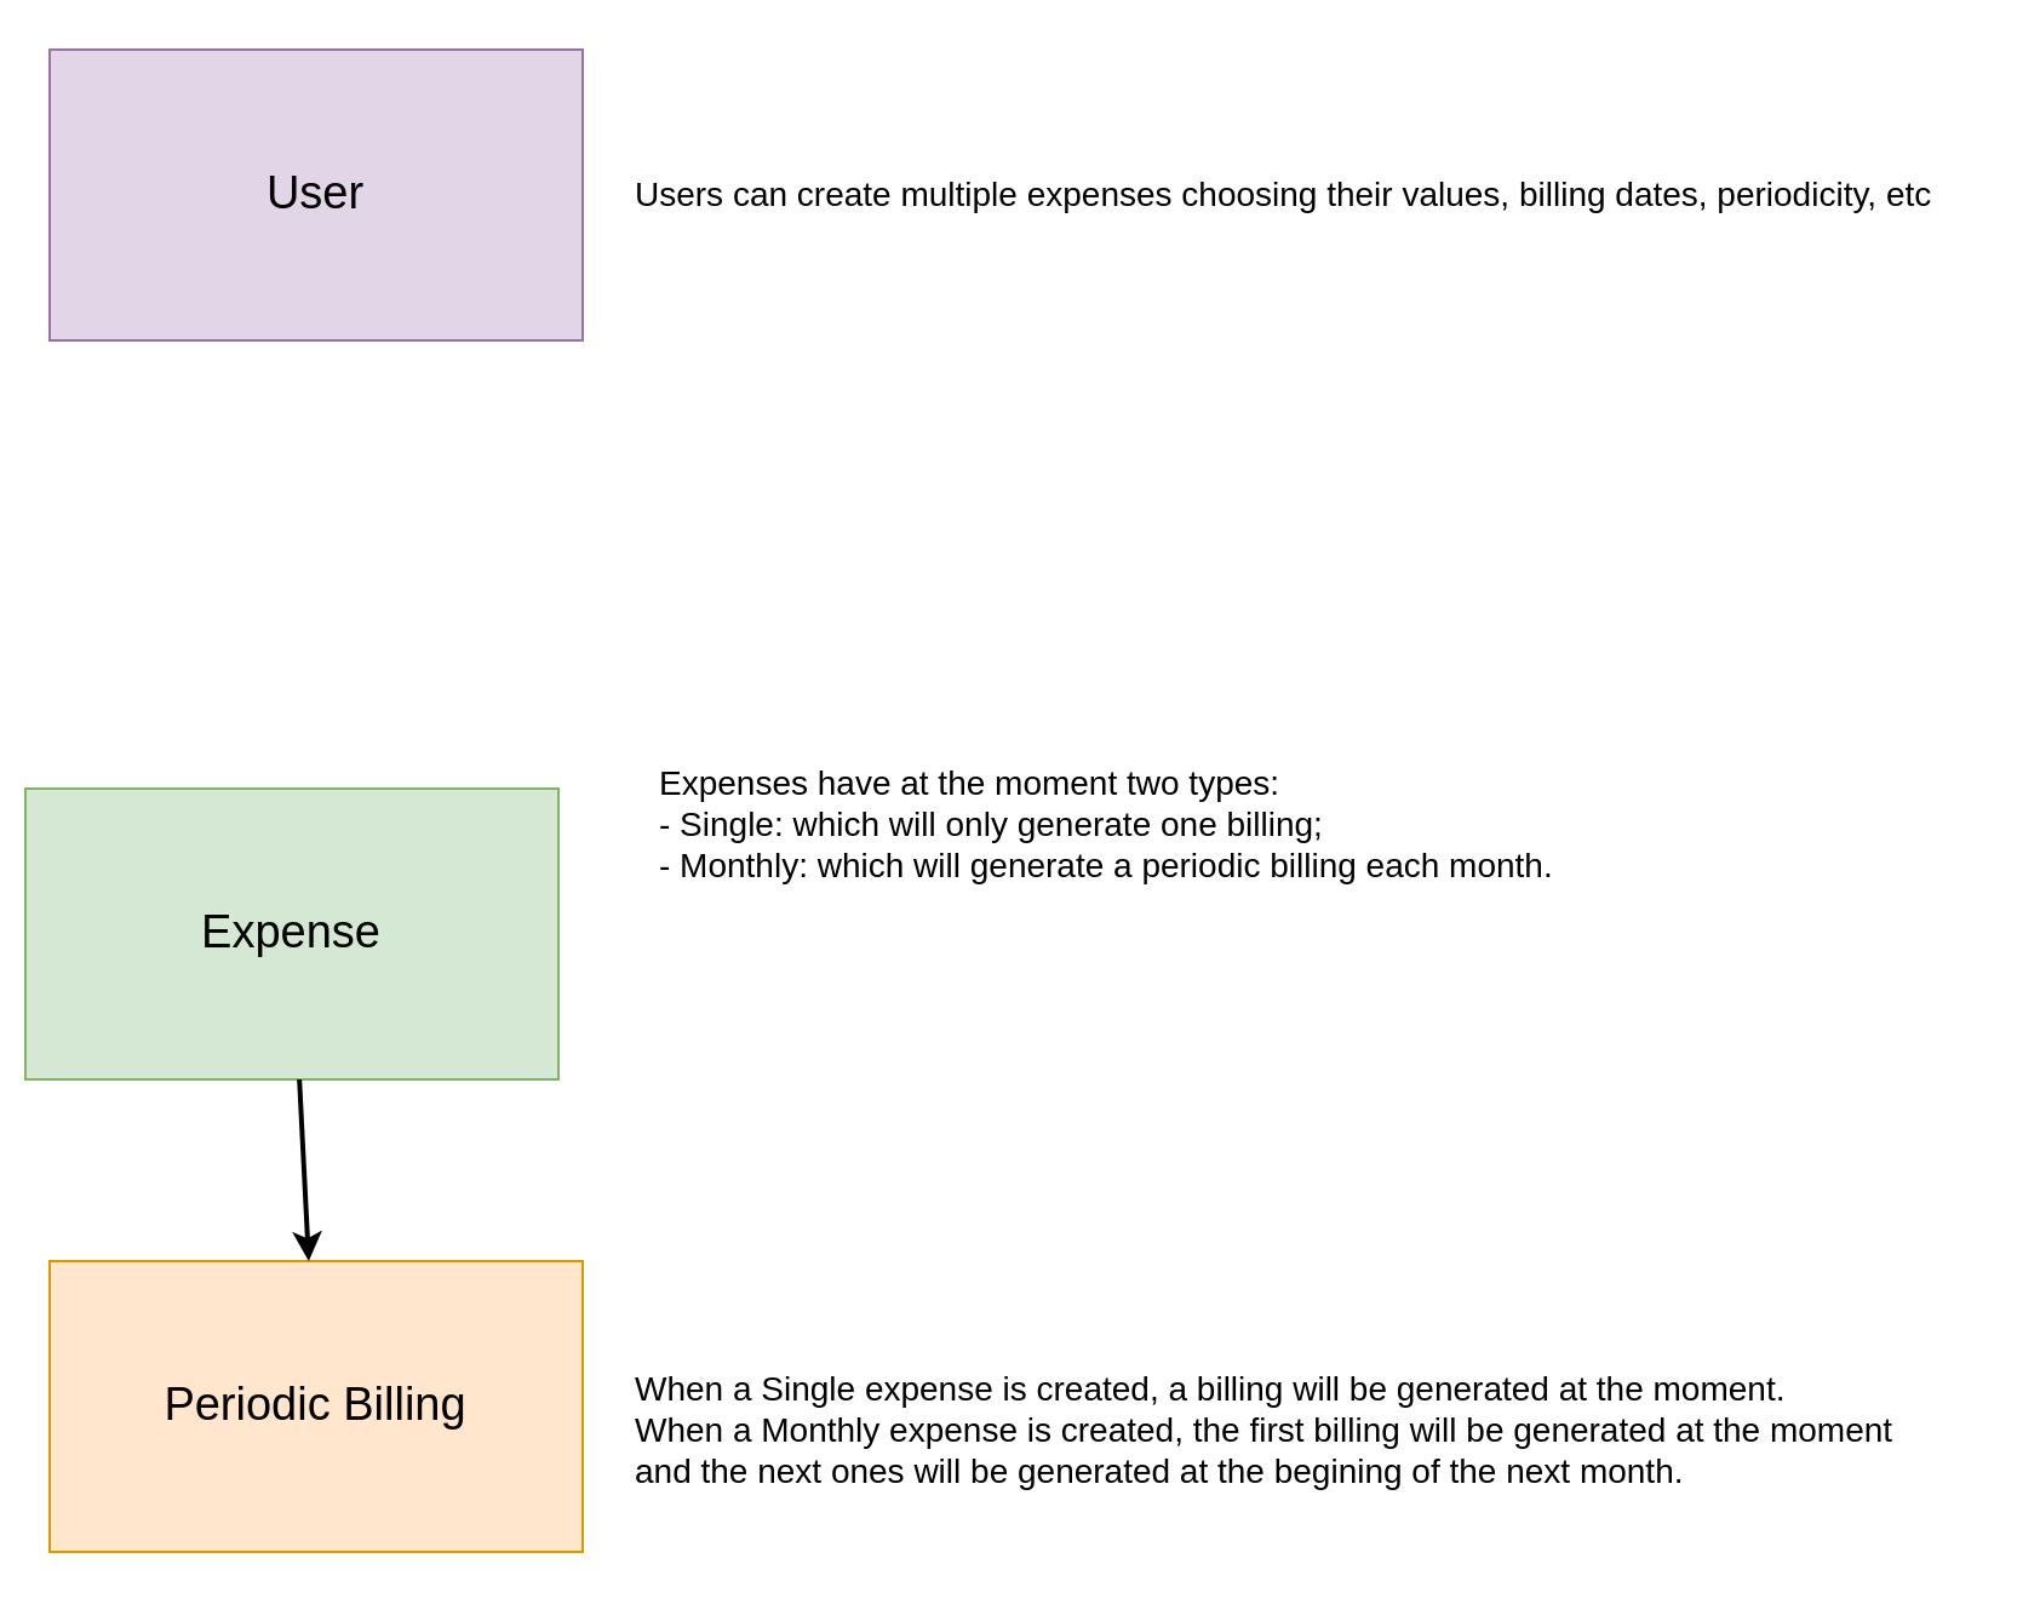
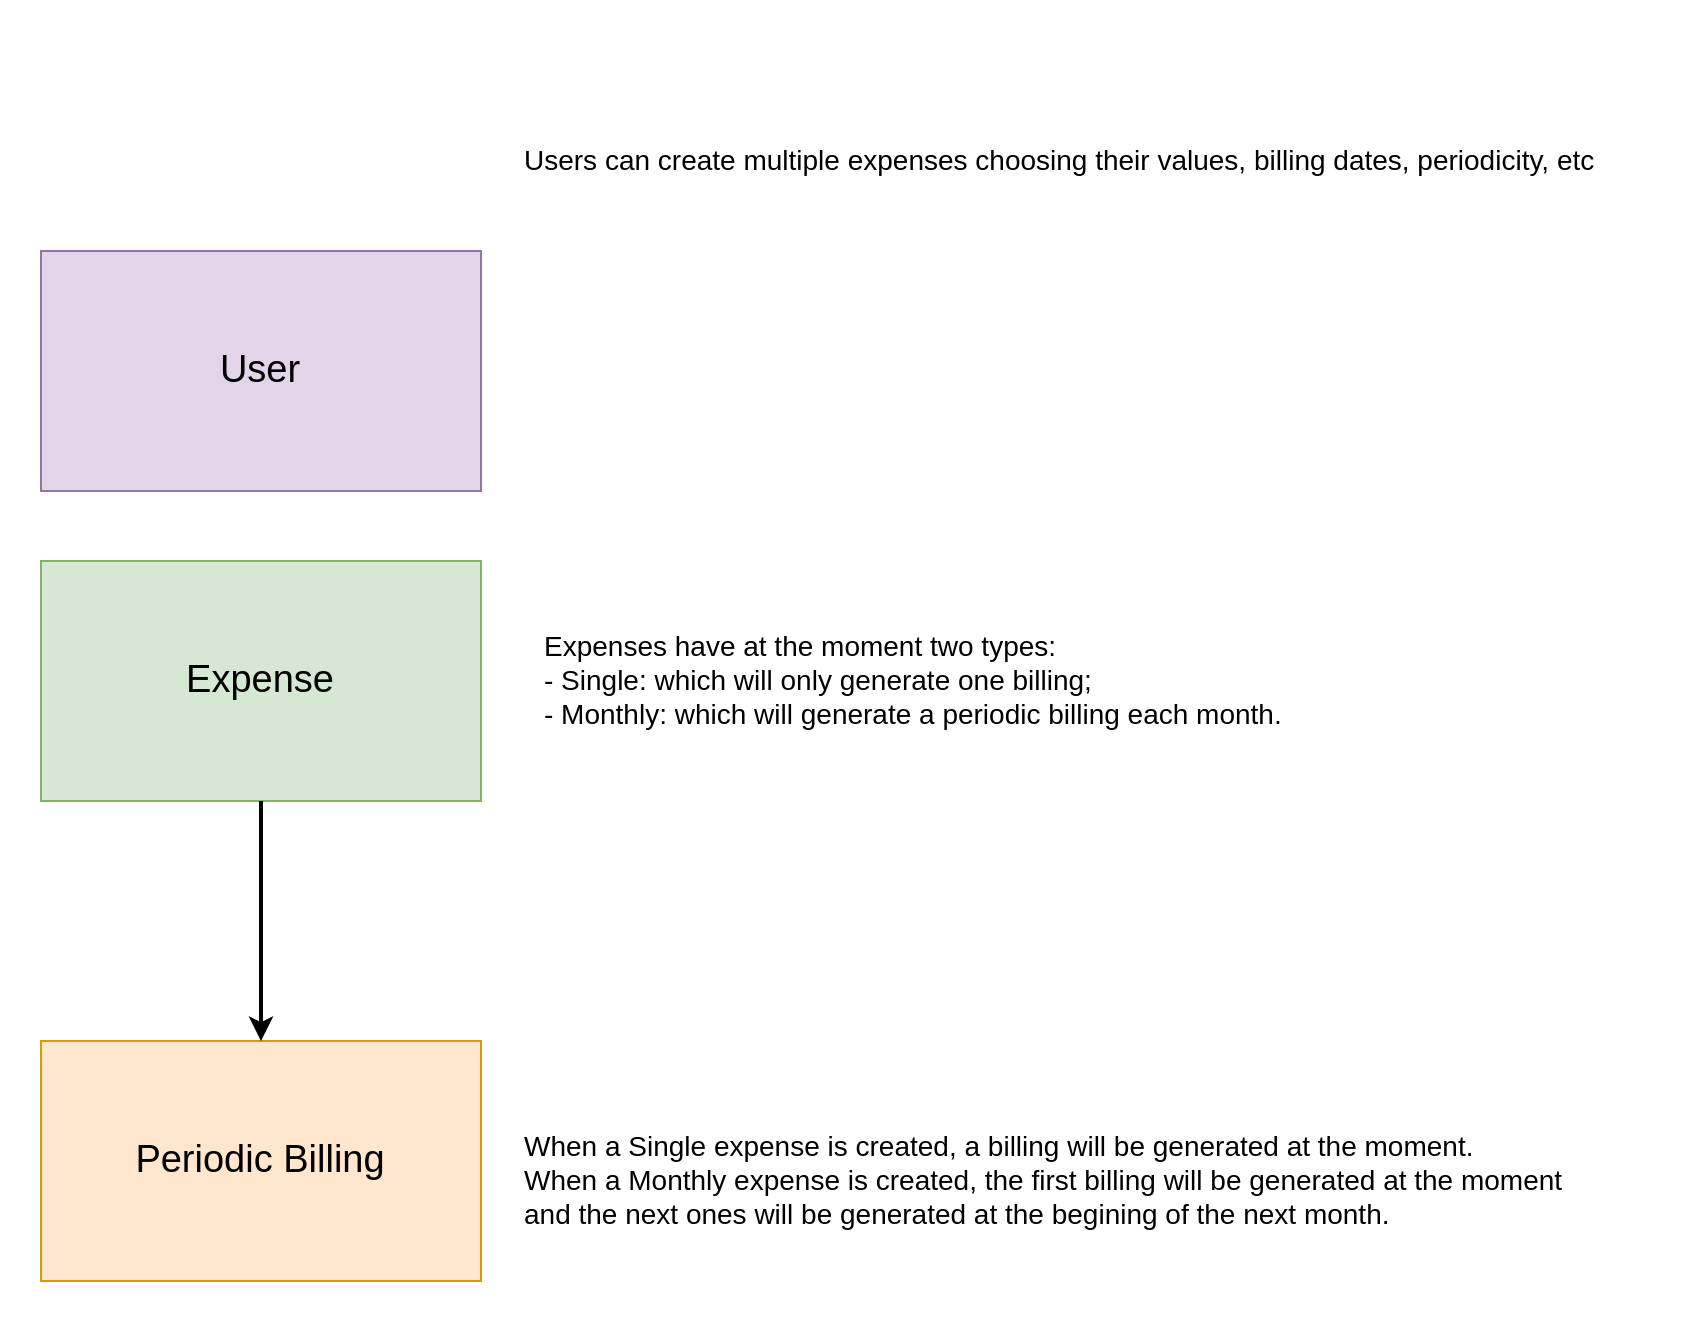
  <mxCell id="0" />
  <mxCell id="1" parent="0" />
- <mxCell id="2" value="&lt;div&gt;&lt;font style=&quot;font-size: 19px;&quot;&gt;Expense&lt;br&gt;&lt;/font&gt;&lt;/div&gt;" style="rounded=0;whiteSpace=wrap;html=1;fillColor=#d5e8d4;strokeColor=#82b366;" parent="1" vertex="1"><mxGeometry x="10" y="325" width="220" height="120" as="geometry" /></mxCell>
+ <mxCell id="2" value="&lt;div&gt;&lt;font style=&quot;font-size: 19px;&quot;&gt;Expense&lt;br&gt;&lt;/font&gt;&lt;/div&gt;" style="rounded=0;whiteSpace=wrap;html=1;fillColor=#d5e8d4;strokeColor=#82b366;" parent="1" vertex="1"><mxGeometry x="20" y="280" width="220" height="120" as="geometry" /></mxCell>
  <mxCell id="3" value="&lt;font style=&quot;font-size: 19px;&quot;&gt;Periodic Billing&lt;/font&gt;" style="rounded=0;whiteSpace=wrap;html=1;fillColor=#ffe6cc;strokeColor=#d79b00;" parent="1" vertex="1"><mxGeometry x="20" y="520" width="220" height="120" as="geometry" /></mxCell>
  <mxCell id="4" value="" style="endArrow=classic;html=1;rounded=0;strokeWidth=2;" parent="1" source="2" target="3" edge="1"><mxGeometry width="50" height="50" relative="1" as="geometry"><mxPoint x="138" y="450" as="sourcePoint" /><mxPoint x="430" y="370" as="targetPoint" /></mxGeometry></mxCell>
- <mxCell id="5" value="&lt;div&gt;&lt;font style=&quot;font-size: 19px;&quot;&gt;User&lt;br&gt;&lt;/font&gt;&lt;/div&gt;" style="rounded=0;whiteSpace=wrap;html=1;fillColor=#e1d5e7;strokeColor=#9673a6;" parent="1" vertex="1"><mxGeometry x="20" y="20" width="220" height="120" as="geometry" /></mxCell>
+ <mxCell id="5" value="&lt;div&gt;&lt;font style=&quot;font-size: 19px;&quot;&gt;User&lt;br&gt;&lt;/font&gt;&lt;/div&gt;" style="rounded=0;whiteSpace=wrap;html=1;fillColor=#e1d5e7;strokeColor=#9673a6;" parent="1" vertex="1"><mxGeometry x="20" y="125" width="220" height="120" as="geometry" /></mxCell>
  <mxCell id="6" value="&lt;p style=&quot;line-height: 120%;&quot;&gt;&lt;/p&gt;&lt;div style=&quot;font-size: 14px;&quot; align=&quot;left&quot;&gt;&lt;font style=&quot;font-size: 14px;&quot;&gt;Expenses have at the moment two types:&amp;nbsp;&lt;/font&gt;&lt;/div&gt;&lt;div style=&quot;font-size: 14px;&quot; align=&quot;left&quot;&gt;&lt;font style=&quot;font-size: 14px;&quot;&gt;- Single: which will only generate one billing;&lt;/font&gt;&lt;/div&gt;&lt;div style=&quot;font-size: 14px;&quot; align=&quot;left&quot;&gt;&lt;font style=&quot;font-size: 14px;&quot;&gt;- Monthly: which will generate a periodic billing each month.&lt;/font&gt;&lt;/div&gt;&lt;p&gt;&lt;/p&gt;" style="text;html=1;align=left;verticalAlign=middle;resizable=0;points=[];autosize=1;strokeColor=none;fillColor=none;" parent="1" vertex="1"><mxGeometry x="270" y="295" width="390" height="90" as="geometry" /></mxCell>
  <mxCell id="7" value="&lt;div&gt;&lt;font style=&quot;font-size: 14px;&quot;&gt;Users can create multiple expenses choosing their values, billing dates, periodicity, etc&lt;/font&gt;&lt;/div&gt;" style="text;html=1;align=left;verticalAlign=middle;resizable=0;points=[];autosize=1;strokeColor=none;fillColor=none;" parent="1" vertex="1"><mxGeometry x="260" y="65" width="560" height="30" as="geometry" /></mxCell>
  <mxCell id="8" value="&lt;div&gt;&lt;font style=&quot;font-size: 14px;&quot;&gt;When a Single expense is created, a billing will be generated at the moment.&lt;/font&gt;&lt;/div&gt;&lt;div&gt;&lt;font style=&quot;font-size: 14px;&quot;&gt;When a Monthly expense is created, the first billing will be generated at the moment&amp;nbsp;&lt;/font&gt;&lt;/div&gt;&lt;div&gt;&lt;font style=&quot;font-size: 14px;&quot;&gt;and the next ones will be generated at the begining of the next month.&lt;br&gt;&lt;/font&gt;&lt;/div&gt;" style="text;html=1;align=left;verticalAlign=middle;resizable=0;points=[];autosize=1;strokeColor=none;fillColor=none;" parent="1" vertex="1"><mxGeometry x="260" y="560" width="550" height="60" as="geometry" /></mxCell>
